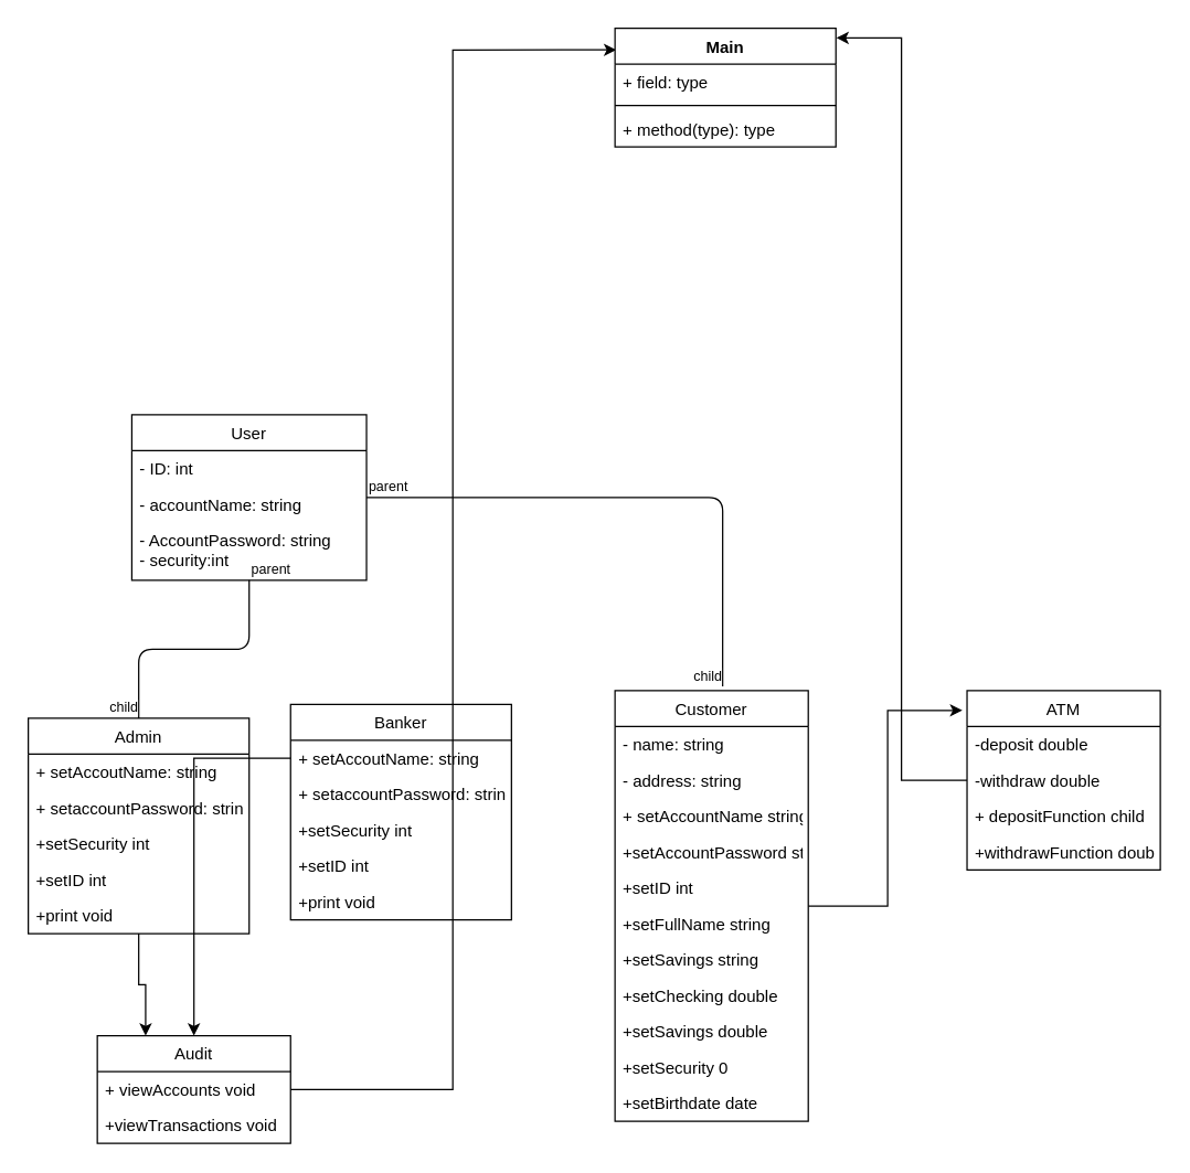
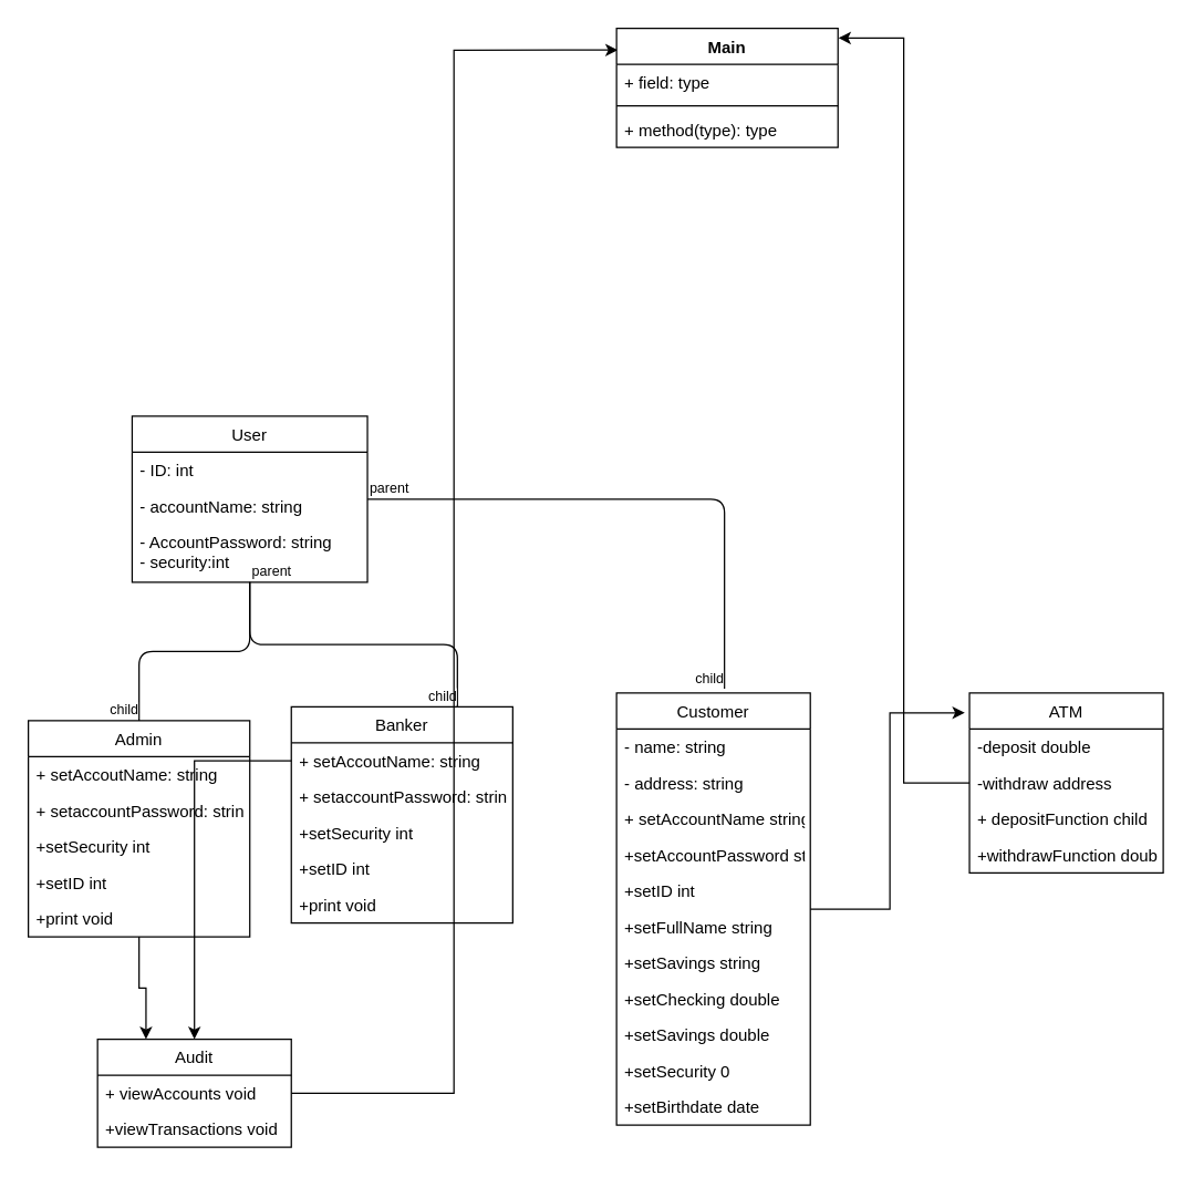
  <mxCell id="0" />
  <mxCell id="1" parent="0" />
  <mxCell id="2" value="User" style="swimlane;fontStyle=0;childLayout=stackLayout;horizontal=1;startSize=26;fillColor=none;horizontalStack=0;resizeParent=1;resizeParentMax=0;resizeLast=0;collapsible=1;marginBottom=0;" parent="1" vertex="1"><mxGeometry x="95" y="300" width="170" height="120" as="geometry"><mxRectangle x="124" y="80" width="60" height="26" as="alternateBounds" /></mxGeometry></mxCell>
  <mxCell id="3" value="- ID: int" style="text;strokeColor=none;fillColor=none;align=left;verticalAlign=top;spacingLeft=4;spacingRight=4;overflow=hidden;rotatable=0;points=[[0,0.5],[1,0.5]];portConstraint=eastwest;" parent="2" vertex="1"><mxGeometry y="26" width="170" height="26" as="geometry" /></mxCell>
  <mxCell id="4" value="- accountName: string" style="text;strokeColor=none;fillColor=none;align=left;verticalAlign=top;spacingLeft=4;spacingRight=4;overflow=hidden;rotatable=0;points=[[0,0.5],[1,0.5]];portConstraint=eastwest;" parent="2" vertex="1"><mxGeometry y="52" width="170" height="26" as="geometry" /></mxCell>
  <mxCell id="5" value="- AccountPassword: string&#10;- security:int" style="text;strokeColor=none;fillColor=none;align=left;verticalAlign=top;spacingLeft=4;spacingRight=4;overflow=hidden;rotatable=0;points=[[0,0.5],[1,0.5]];portConstraint=eastwest;" parent="2" vertex="1"><mxGeometry y="78" width="170" height="42" as="geometry" /></mxCell>
  <mxCell id="6" style="edgeStyle=orthogonalEdgeStyle;rounded=0;orthogonalLoop=1;jettySize=auto;html=1;entryX=0.25;entryY=0;entryDx=0;entryDy=0;" edge="1" parent="1" source="7" target="48"><mxGeometry relative="1" as="geometry" /></mxCell>
  <mxCell id="7" value="Admin" style="swimlane;fontStyle=0;childLayout=stackLayout;horizontal=1;startSize=26;fillColor=none;horizontalStack=0;resizeParent=1;resizeParentMax=0;resizeLast=0;collapsible=1;marginBottom=0;" parent="1" vertex="1"><mxGeometry y="520" width="160" height="156" as="geometry" x="20"><mxRectangle x="20" y="170" width="70" height="26" as="alternateBounds" /></mxGeometry></mxCell>
  <mxCell id="8" value="+ setAccoutName: string" style="text;strokeColor=none;fillColor=none;align=left;verticalAlign=top;spacingLeft=4;spacingRight=4;overflow=hidden;rotatable=0;points=[[0,0.5],[1,0.5]];portConstraint=eastwest;" parent="7" vertex="1"><mxGeometry y="26" width="160" height="26" as="geometry" /></mxCell>
  <mxCell id="9" value="+ setaccountPassword: string" style="text;strokeColor=none;fillColor=none;align=left;verticalAlign=top;spacingLeft=4;spacingRight=4;overflow=hidden;rotatable=0;points=[[0,0.5],[1,0.5]];portConstraint=eastwest;" parent="7" vertex="1"><mxGeometry y="52" width="160" height="26" as="geometry" /></mxCell>
  <mxCell id="10" value="+setSecurity int" style="text;strokeColor=none;fillColor=none;align=left;verticalAlign=top;spacingLeft=4;spacingRight=4;overflow=hidden;rotatable=0;points=[[0,0.5],[1,0.5]];portConstraint=eastwest;" parent="7" vertex="1"><mxGeometry y="78" width="160" height="26" as="geometry" /></mxCell>
  <mxCell id="11" value="+setID int" style="text;strokeColor=none;fillColor=none;align=left;verticalAlign=top;spacingLeft=4;spacingRight=4;overflow=hidden;rotatable=0;points=[[0,0.5],[1,0.5]];portConstraint=eastwest;" vertex="1" parent="7"><mxGeometry y="104" width="160" height="26" as="geometry" /></mxCell>
  <mxCell id="12" value="+print void" style="text;strokeColor=none;fillColor=none;align=left;verticalAlign=top;spacingLeft=4;spacingRight=4;overflow=hidden;rotatable=0;points=[[0,0.5],[1,0.5]];portConstraint=eastwest;" vertex="1" parent="7"><mxGeometry y="130" width="160" height="26" as="geometry" /></mxCell>
  <mxCell id="13" style="edgeStyle=orthogonalEdgeStyle;rounded=0;orthogonalLoop=1;jettySize=auto;html=1;entryX=-0.024;entryY=0.11;entryDx=0;entryDy=0;entryPerimeter=0;" edge="1" parent="1" source="14" target="42"><mxGeometry relative="1" as="geometry" /></mxCell>
  <mxCell id="14" value="Customer" style="swimlane;fontStyle=0;childLayout=stackLayout;horizontal=1;startSize=26;fillColor=none;horizontalStack=0;resizeParent=1;resizeParentMax=0;resizeLast=0;collapsible=1;marginBottom=0;" parent="1" vertex="1"><mxGeometry x="445" y="500" width="140" height="312" as="geometry"><mxRectangle x="380" y="170" width="80" height="26" as="alternateBounds" /></mxGeometry></mxCell>
  <mxCell id="15" value="- name: string" style="text;strokeColor=none;fillColor=none;align=left;verticalAlign=top;spacingLeft=4;spacingRight=4;overflow=hidden;rotatable=0;points=[[0,0.5],[1,0.5]];portConstraint=eastwest;" parent="14" vertex="1"><mxGeometry y="26" width="140" height="26" as="geometry" /></mxCell>
  <mxCell id="16" value="- address: string" style="text;strokeColor=none;fillColor=none;align=left;verticalAlign=top;spacingLeft=4;spacingRight=4;overflow=hidden;rotatable=0;points=[[0,0.5],[1,0.5]];portConstraint=eastwest;" parent="14" vertex="1"><mxGeometry y="52" width="140" height="26" as="geometry" /></mxCell>
  <mxCell id="17" value="+ setAccountName string" style="text;strokeColor=none;fillColor=none;align=left;verticalAlign=top;spacingLeft=4;spacingRight=4;overflow=hidden;rotatable=0;points=[[0,0.5],[1,0.5]];portConstraint=eastwest;" parent="14" vertex="1"><mxGeometry y="78" width="140" height="26" as="geometry" /></mxCell>
  <mxCell id="18" value="+setAccountPassword string" style="text;strokeColor=none;fillColor=none;align=left;verticalAlign=top;spacingLeft=4;spacingRight=4;overflow=hidden;rotatable=0;points=[[0,0.5],[1,0.5]];portConstraint=eastwest;" vertex="1" parent="14"><mxGeometry y="104" width="140" height="26" as="geometry" /></mxCell>
  <mxCell id="19" value="+setID int" style="text;strokeColor=none;fillColor=none;align=left;verticalAlign=top;spacingLeft=4;spacingRight=4;overflow=hidden;rotatable=0;points=[[0,0.5],[1,0.5]];portConstraint=eastwest;" vertex="1" parent="14"><mxGeometry y="130" width="140" height="26" as="geometry" /></mxCell>
  <mxCell id="20" value="+setFullName string" style="text;strokeColor=none;fillColor=none;align=left;verticalAlign=top;spacingLeft=4;spacingRight=4;overflow=hidden;rotatable=0;points=[[0,0.5],[1,0.5]];portConstraint=eastwest;" vertex="1" parent="14"><mxGeometry y="156" width="140" height="26" as="geometry" /></mxCell>
  <mxCell id="21" value="+setSavings string" style="text;strokeColor=none;fillColor=none;align=left;verticalAlign=top;spacingLeft=4;spacingRight=4;overflow=hidden;rotatable=0;points=[[0,0.5],[1,0.5]];portConstraint=eastwest;" vertex="1" parent="14"><mxGeometry y="182" width="140" height="26" as="geometry" /></mxCell>
  <mxCell id="22" value="+setChecking double" style="text;strokeColor=none;fillColor=none;align=left;verticalAlign=top;spacingLeft=4;spacingRight=4;overflow=hidden;rotatable=0;points=[[0,0.5],[1,0.5]];portConstraint=eastwest;" vertex="1" parent="14"><mxGeometry y="208" width="140" height="26" as="geometry" /></mxCell>
  <mxCell id="23" value="+setSavings double" style="text;strokeColor=none;fillColor=none;align=left;verticalAlign=top;spacingLeft=4;spacingRight=4;overflow=hidden;rotatable=0;points=[[0,0.5],[1,0.5]];portConstraint=eastwest;" vertex="1" parent="14"><mxGeometry y="234" width="140" height="26" as="geometry" /></mxCell>
  <mxCell id="24" value="+setSecurity 0" style="text;strokeColor=none;fillColor=none;align=left;verticalAlign=top;spacingLeft=4;spacingRight=4;overflow=hidden;rotatable=0;points=[[0,0.5],[1,0.5]];portConstraint=eastwest;" vertex="1" parent="14"><mxGeometry y="260" width="140" height="26" as="geometry" /></mxCell>
  <mxCell id="25" value="+setBirthdate date" style="text;strokeColor=none;fillColor=none;align=left;verticalAlign=top;spacingLeft=4;spacingRight=4;overflow=hidden;rotatable=0;points=[[0,0.5],[1,0.5]];portConstraint=eastwest;" vertex="1" parent="14"><mxGeometry y="286" width="140" height="26" as="geometry" /></mxCell>
+ <mxCell id="26" value="" style="endArrow=none;html=1;edgeStyle=orthogonalEdgeStyle;entryX=0.75;entryY=0;entryDx=0;entryDy=0;" parent="1" source="2" target="35" edge="1"><mxGeometry relative="1" as="geometry"><mxPoint x="390" y="90" as="sourcePoint" /><mxPoint x="440" y="234" as="targetPoint" /></mxGeometry></mxCell>
+ <mxCell id="27" value="parent" style="resizable=0;html=1;align=left;verticalAlign=bottom;labelBackgroundColor=#ffffff;fontSize=10;" parent="26" connectable="0" vertex="1"><mxGeometry x="-1" relative="1" as="geometry" /></mxCell>
+ <mxCell id="28" value="child" style="resizable=0;html=1;align=right;verticalAlign=bottom;labelBackgroundColor=#ffffff;fontSize=10;" parent="26" connectable="0" vertex="1"><mxGeometry x="1" relative="1" as="geometry" /></mxCell>
  <mxCell id="29" value="" style="endArrow=none;html=1;edgeStyle=orthogonalEdgeStyle;" parent="1" source="2" target="7" edge="1"><mxGeometry relative="1" as="geometry"><mxPoint x="90" y="370" as="sourcePoint" /><mxPoint x="250" y="370" as="targetPoint" /></mxGeometry></mxCell>
  <mxCell id="30" value="parent" style="resizable=0;html=1;align=left;verticalAlign=bottom;labelBackgroundColor=#ffffff;fontSize=10;" parent="29" connectable="0" vertex="1"><mxGeometry x="-1" relative="1" as="geometry" /></mxCell>
  <mxCell id="31" value="child" style="resizable=0;html=1;align=right;verticalAlign=bottom;labelBackgroundColor=#ffffff;fontSize=10;" parent="29" connectable="0" vertex="1"><mxGeometry x="1" relative="1" as="geometry" /></mxCell>
  <mxCell id="32" value="" style="endArrow=none;html=1;edgeStyle=orthogonalEdgeStyle;entryX=0.557;entryY=-0.01;entryDx=0;entryDy=0;entryPerimeter=0;" parent="1" source="2" target="14" edge="1"><mxGeometry relative="1" as="geometry"><mxPoint x="600" y="120" as="sourcePoint" /><mxPoint x="760" y="120" as="targetPoint" /></mxGeometry></mxCell>
  <mxCell id="33" value="parent" style="resizable=0;html=1;align=left;verticalAlign=bottom;labelBackgroundColor=#ffffff;fontSize=10;" parent="32" connectable="0" vertex="1"><mxGeometry x="-1" relative="1" as="geometry" /></mxCell>
  <mxCell id="34" value="child" style="resizable=0;html=1;align=right;verticalAlign=bottom;labelBackgroundColor=#ffffff;fontSize=10;" parent="32" connectable="0" vertex="1"><mxGeometry x="1" relative="1" as="geometry" /></mxCell>
  <mxCell id="35" value="Banker" style="swimlane;fontStyle=0;childLayout=stackLayout;horizontal=1;startSize=26;fillColor=none;horizontalStack=0;resizeParent=1;resizeParentMax=0;resizeLast=0;collapsible=1;marginBottom=0;" vertex="1" parent="1"><mxGeometry x="210" y="510" width="160" height="156" as="geometry"><mxRectangle x="220" y="170" width="70" height="26" as="alternateBounds" /></mxGeometry></mxCell>
  <mxCell id="36" value="+ setAccoutName: string" style="text;strokeColor=none;fillColor=none;align=left;verticalAlign=top;spacingLeft=4;spacingRight=4;overflow=hidden;rotatable=0;points=[[0,0.5],[1,0.5]];portConstraint=eastwest;" vertex="1" parent="35"><mxGeometry y="26" width="160" height="26" as="geometry" /></mxCell>
  <mxCell id="37" value="+ setaccountPassword: string" style="text;strokeColor=none;fillColor=none;align=left;verticalAlign=top;spacingLeft=4;spacingRight=4;overflow=hidden;rotatable=0;points=[[0,0.5],[1,0.5]];portConstraint=eastwest;" vertex="1" parent="35"><mxGeometry y="52" width="160" height="26" as="geometry" /></mxCell>
  <mxCell id="38" value="+setSecurity int" style="text;strokeColor=none;fillColor=none;align=left;verticalAlign=top;spacingLeft=4;spacingRight=4;overflow=hidden;rotatable=0;points=[[0,0.5],[1,0.5]];portConstraint=eastwest;" vertex="1" parent="35"><mxGeometry y="78" width="160" height="26" as="geometry" /></mxCell>
  <mxCell id="39" value="+setID int" style="text;strokeColor=none;fillColor=none;align=left;verticalAlign=top;spacingLeft=4;spacingRight=4;overflow=hidden;rotatable=0;points=[[0,0.5],[1,0.5]];portConstraint=eastwest;" vertex="1" parent="35"><mxGeometry y="104" width="160" height="26" as="geometry" /></mxCell>
  <mxCell id="40" value="+print void" style="text;strokeColor=none;fillColor=none;align=left;verticalAlign=top;spacingLeft=4;spacingRight=4;overflow=hidden;rotatable=0;points=[[0,0.5],[1,0.5]];portConstraint=eastwest;" vertex="1" parent="35"><mxGeometry y="130" width="160" height="26" as="geometry" /></mxCell>
  <mxCell id="41" style="edgeStyle=orthogonalEdgeStyle;rounded=0;orthogonalLoop=1;jettySize=auto;html=1;entryX=1.002;entryY=0.081;entryDx=0;entryDy=0;entryPerimeter=0;" edge="1" parent="1" source="42" target="52"><mxGeometry relative="1" as="geometry" /></mxCell>
  <mxCell id="42" value="ATM" style="swimlane;fontStyle=0;childLayout=stackLayout;horizontal=1;startSize=26;fillColor=none;horizontalStack=0;resizeParent=1;resizeParentMax=0;resizeLast=0;collapsible=1;marginBottom=0;" vertex="1" parent="1"><mxGeometry x="700" y="500" width="140" height="130" as="geometry" /></mxCell>
  <mxCell id="43" value="-deposit double" style="text;strokeColor=none;fillColor=none;align=left;verticalAlign=top;spacingLeft=4;spacingRight=4;overflow=hidden;rotatable=0;points=[[0,0.5],[1,0.5]];portConstraint=eastwest;" vertex="1" parent="42"><mxGeometry y="26" width="140" height="26" as="geometry" /></mxCell>
- <mxCell id="44" value="-withdraw double" style="text;strokeColor=none;fillColor=none;align=left;verticalAlign=top;spacingLeft=4;spacingRight=4;overflow=hidden;rotatable=0;points=[[0,0.5],[1,0.5]];portConstraint=eastwest;" vertex="1" parent="42"><mxGeometry y="52" width="140" height="26" as="geometry" /></mxCell>
+ <mxCell id="44" value="-withdraw address" style="text;strokeColor=none;fillColor=none;align=left;verticalAlign=top;spacingLeft=4;spacingRight=4;overflow=hidden;rotatable=0;points=[[0,0.5],[1,0.5]];portConstraint=eastwest;" vertex="1" parent="42"><mxGeometry y="52" width="140" height="26" as="geometry" /></mxCell>
  <mxCell id="45" value="+ depositFunction child" style="text;strokeColor=none;fillColor=none;align=left;verticalAlign=top;spacingLeft=4;spacingRight=4;overflow=hidden;rotatable=0;points=[[0,0.5],[1,0.5]];portConstraint=eastwest;" vertex="1" parent="42"><mxGeometry y="78" width="140" height="26" as="geometry" /></mxCell>
  <mxCell id="46" value="+withdrawFunction double" style="text;strokeColor=none;fillColor=none;align=left;verticalAlign=top;spacingLeft=4;spacingRight=4;overflow=hidden;rotatable=0;points=[[0,0.5],[1,0.5]];portConstraint=eastwest;" vertex="1" parent="42"><mxGeometry y="104" width="140" height="26" as="geometry" /></mxCell>
  <mxCell id="47" style="edgeStyle=orthogonalEdgeStyle;rounded=0;orthogonalLoop=1;jettySize=auto;html=1;entryX=0.006;entryY=0.182;entryDx=0;entryDy=0;entryPerimeter=0;" edge="1" parent="1" source="48" target="52"><mxGeometry relative="1" as="geometry" /></mxCell>
  <mxCell id="48" value="Audit" style="swimlane;fontStyle=0;childLayout=stackLayout;horizontal=1;startSize=26;fillColor=none;horizontalStack=0;resizeParent=1;resizeParentMax=0;resizeLast=0;collapsible=1;marginBottom=0;" vertex="1" parent="1"><mxGeometry x="70" y="750" width="140" height="78" as="geometry" /></mxCell>
  <mxCell id="49" value="+ viewAccounts void" style="text;strokeColor=none;fillColor=none;align=left;verticalAlign=top;spacingLeft=4;spacingRight=4;overflow=hidden;rotatable=0;points=[[0,0.5],[1,0.5]];portConstraint=eastwest;" vertex="1" parent="48"><mxGeometry y="26" width="140" height="26" as="geometry" /></mxCell>
  <mxCell id="50" value="+viewTransactions void" style="text;strokeColor=none;fillColor=none;align=left;verticalAlign=top;spacingLeft=4;spacingRight=4;overflow=hidden;rotatable=0;points=[[0,0.5],[1,0.5]];portConstraint=eastwest;" vertex="1" parent="48"><mxGeometry y="52" width="140" height="26" as="geometry" /></mxCell>
  <mxCell id="51" style="edgeStyle=orthogonalEdgeStyle;rounded=0;orthogonalLoop=1;jettySize=auto;html=1;" edge="1" parent="1" source="36" target="48"><mxGeometry relative="1" as="geometry" /></mxCell>
  <mxCell id="52" value="Main" style="swimlane;fontStyle=1;align=center;verticalAlign=top;childLayout=stackLayout;horizontal=1;startSize=26;horizontalStack=0;resizeParent=1;resizeParentMax=0;resizeLast=0;collapsible=1;marginBottom=0;" vertex="1" parent="1"><mxGeometry x="445" y="20" width="160" height="86" as="geometry" /></mxCell>
  <mxCell id="53" value="+ field: type" style="text;strokeColor=none;fillColor=none;align=left;verticalAlign=top;spacingLeft=4;spacingRight=4;overflow=hidden;rotatable=0;points=[[0,0.5],[1,0.5]];portConstraint=eastwest;" vertex="1" parent="52"><mxGeometry y="26" width="160" height="26" as="geometry" /></mxCell>
  <mxCell id="54" value="" style="line;strokeWidth=1;fillColor=none;align=left;verticalAlign=middle;spacingTop=-1;spacingLeft=3;spacingRight=3;rotatable=0;labelPosition=right;points=[];portConstraint=eastwest;" vertex="1" parent="52"><mxGeometry y="52" width="160" height="8" as="geometry" /></mxCell>
  <mxCell id="55" value="+ method(type): type" style="text;strokeColor=none;fillColor=none;align=left;verticalAlign=top;spacingLeft=4;spacingRight=4;overflow=hidden;rotatable=0;points=[[0,0.5],[1,0.5]];portConstraint=eastwest;" vertex="1" parent="52"><mxGeometry y="60" width="160" height="26" as="geometry" /></mxCell>
